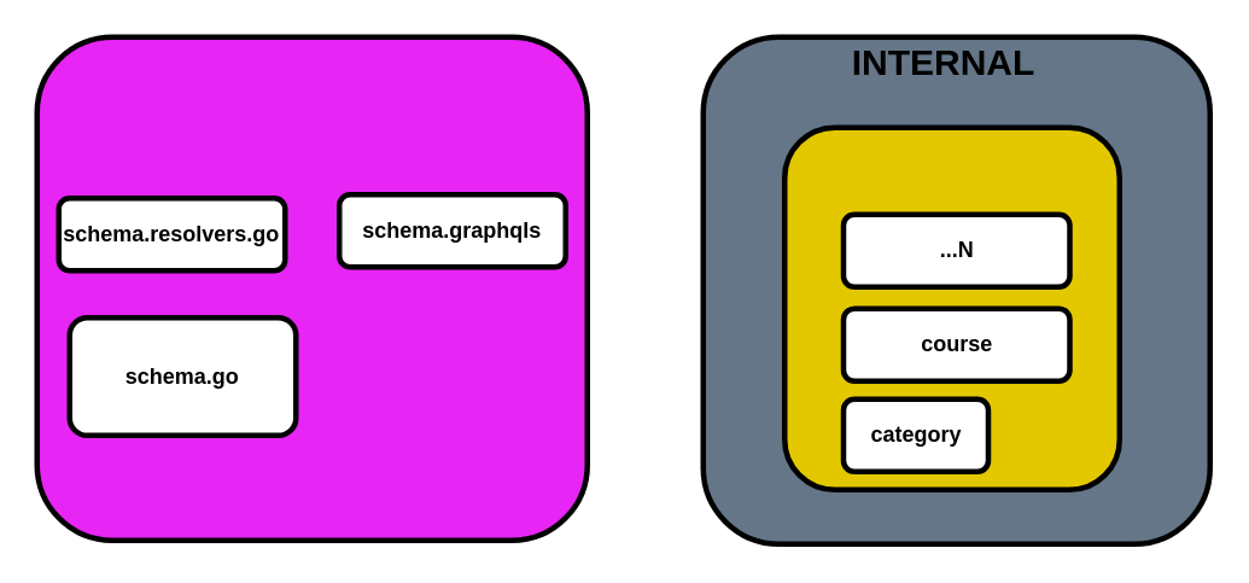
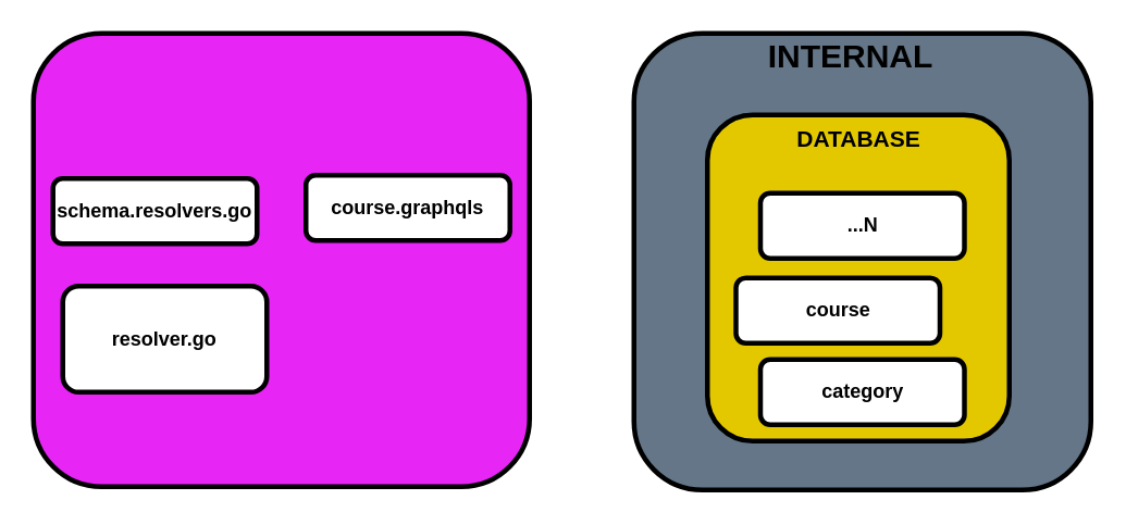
  <mxCell id="0" />
  <mxCell id="1" parent="0" />
  <mxCell id="2" value="" style="rounded=1;whiteSpace=wrap;html=1;fillColor=#647687;fontColor=#ffffff;strokeColor=#000000;strokeWidth=3;" parent="1" vertex="1"><mxGeometry x="388" y="20" width="280" height="280" as="geometry" /></mxCell>
  <mxCell id="3" value="" style="rounded=1;whiteSpace=wrap;html=1;fillColor=#e3c800;fontColor=#000000;strokeColor=#000000;strokeWidth=3;" parent="1" vertex="1"><mxGeometry x="433" y="70" width="185" height="200" as="geometry" /></mxCell>
  <mxCell id="4" value="&lt;b&gt;&lt;font style=&quot;font-size: 20px;&quot;&gt;INTERNAL&lt;/font&gt;&lt;/b&gt;" style="text;html=1;strokeColor=none;fillColor=none;align=center;verticalAlign=middle;whiteSpace=wrap;rounded=0;fontSize=14;strokeWidth=3;" parent="1" vertex="1"><mxGeometry x="465.5" y="23" width="110" height="20" as="geometry" /></mxCell>
+ <mxCell id="5" value="&lt;b&gt;DATABASE&lt;/b&gt;" style="text;html=1;strokeColor=none;fillColor=none;align=center;verticalAlign=middle;whiteSpace=wrap;rounded=0;fontSize=14;strokeWidth=3;" parent="1" vertex="1"><mxGeometry x="470.5" y="75" width="110" height="20" as="geometry" /></mxCell>
  <mxCell id="6" value="" style="rounded=1;whiteSpace=wrap;html=1;fillColor=#E725F5;fontColor=#ffffff;strokeColor=#000000;strokeWidth=3;" parent="1" vertex="1"><mxGeometry x="20" y="20" width="304" height="278" as="geometry" /></mxCell>
- <mxCell id="7" value="&lt;b&gt;schema.graphqls&lt;/b&gt;" style="rounded=1;whiteSpace=wrap;html=1;strokeWidth=3;strokeColor=#000000;" parent="1" vertex="1"><mxGeometry x="187" y="107" width="125" height="40" as="geometry" /></mxCell>
+ <mxCell id="7" value="&lt;b&gt;course.graphqls&lt;/b&gt;" style="rounded=1;whiteSpace=wrap;html=1;strokeWidth=3;strokeColor=#000000;" parent="1" vertex="1"><mxGeometry x="187" y="107" width="125" height="40" as="geometry" /></mxCell>
  <mxCell id="8" value="&lt;b&gt;schema.resolvers.go&lt;/b&gt;" style="rounded=1;whiteSpace=wrap;html=1;strokeWidth=3;strokeColor=#000000;" parent="1" vertex="1"><mxGeometry x="32" y="109" width="125" height="40" as="geometry" /></mxCell>
- <mxCell id="9" value="&lt;b&gt;schema.go&lt;/b&gt;" style="rounded=1;whiteSpace=wrap;html=1;strokeWidth=3;strokeColor=#000000;" parent="1" vertex="1"><mxGeometry x="38" y="175" width="125" height="65" as="geometry" /></mxCell>
- <mxCell id="10" value="&lt;b&gt;course&lt;/b&gt;" style="rounded=1;whiteSpace=wrap;html=1;strokeWidth=3;strokeColor=#000000;" parent="1" vertex="1"><mxGeometry x="465.5" y="170" width="125" height="40" as="geometry" /></mxCell>
- <mxCell id="11" value="&lt;b&gt;category&lt;/b&gt;" style="rounded=1;whiteSpace=wrap;html=1;strokeWidth=3;strokeColor=#000000;" parent="1" vertex="1"><mxGeometry x="465.5" y="220" width="80" height="40" as="geometry" /></mxCell>
+ <mxCell id="9" value="&lt;b&gt;resolver.go&lt;/b&gt;" style="rounded=1;whiteSpace=wrap;html=1;strokeWidth=3;strokeColor=#000000;" parent="1" vertex="1"><mxGeometry x="38" y="175" width="125" height="65" as="geometry" /></mxCell>
+ <mxCell id="10" value="&lt;b&gt;course&lt;/b&gt;" style="rounded=1;whiteSpace=wrap;html=1;strokeWidth=3;strokeColor=#000000;" parent="1" vertex="1"><mxGeometry x="450.5" y="170" width="125" height="40" as="geometry" /></mxCell>
+ <mxCell id="11" value="&lt;b&gt;category&lt;/b&gt;" style="rounded=1;whiteSpace=wrap;html=1;strokeWidth=3;strokeColor=#000000;" parent="1" vertex="1"><mxGeometry x="465.5" y="220" width="125" height="40" as="geometry" /></mxCell>
  <mxCell id="12" value="&lt;b&gt;...N&lt;/b&gt;" style="rounded=1;whiteSpace=wrap;html=1;strokeWidth=3;strokeColor=#000000;" vertex="1" parent="1"><mxGeometry x="465.5" y="118" width="125" height="40" as="geometry" /></mxCell>
